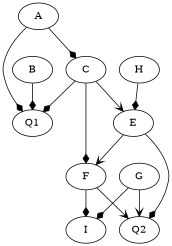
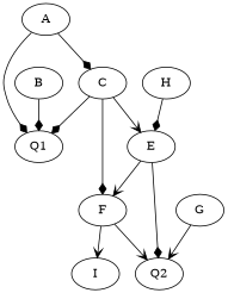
  strict digraph {
    edge [arrowhead=diamond]
    A
    C
    Q1
    E
    F
    Q2
    I
    B
    G
    H
    A -> C
    A -> Q1
    C -> Q1
    C -> E [arrowhead=vee]
    C -> F
    E -> F [arrowhead=vee]
    E -> Q2
    F -> Q2 [arrowhead=vee]
-   F -> I
+   F -> I [arrowhead=vee]
    B -> Q1
    G -> Q2 [arrowhead=vee]
-   G -> I
    H -> E
  }
